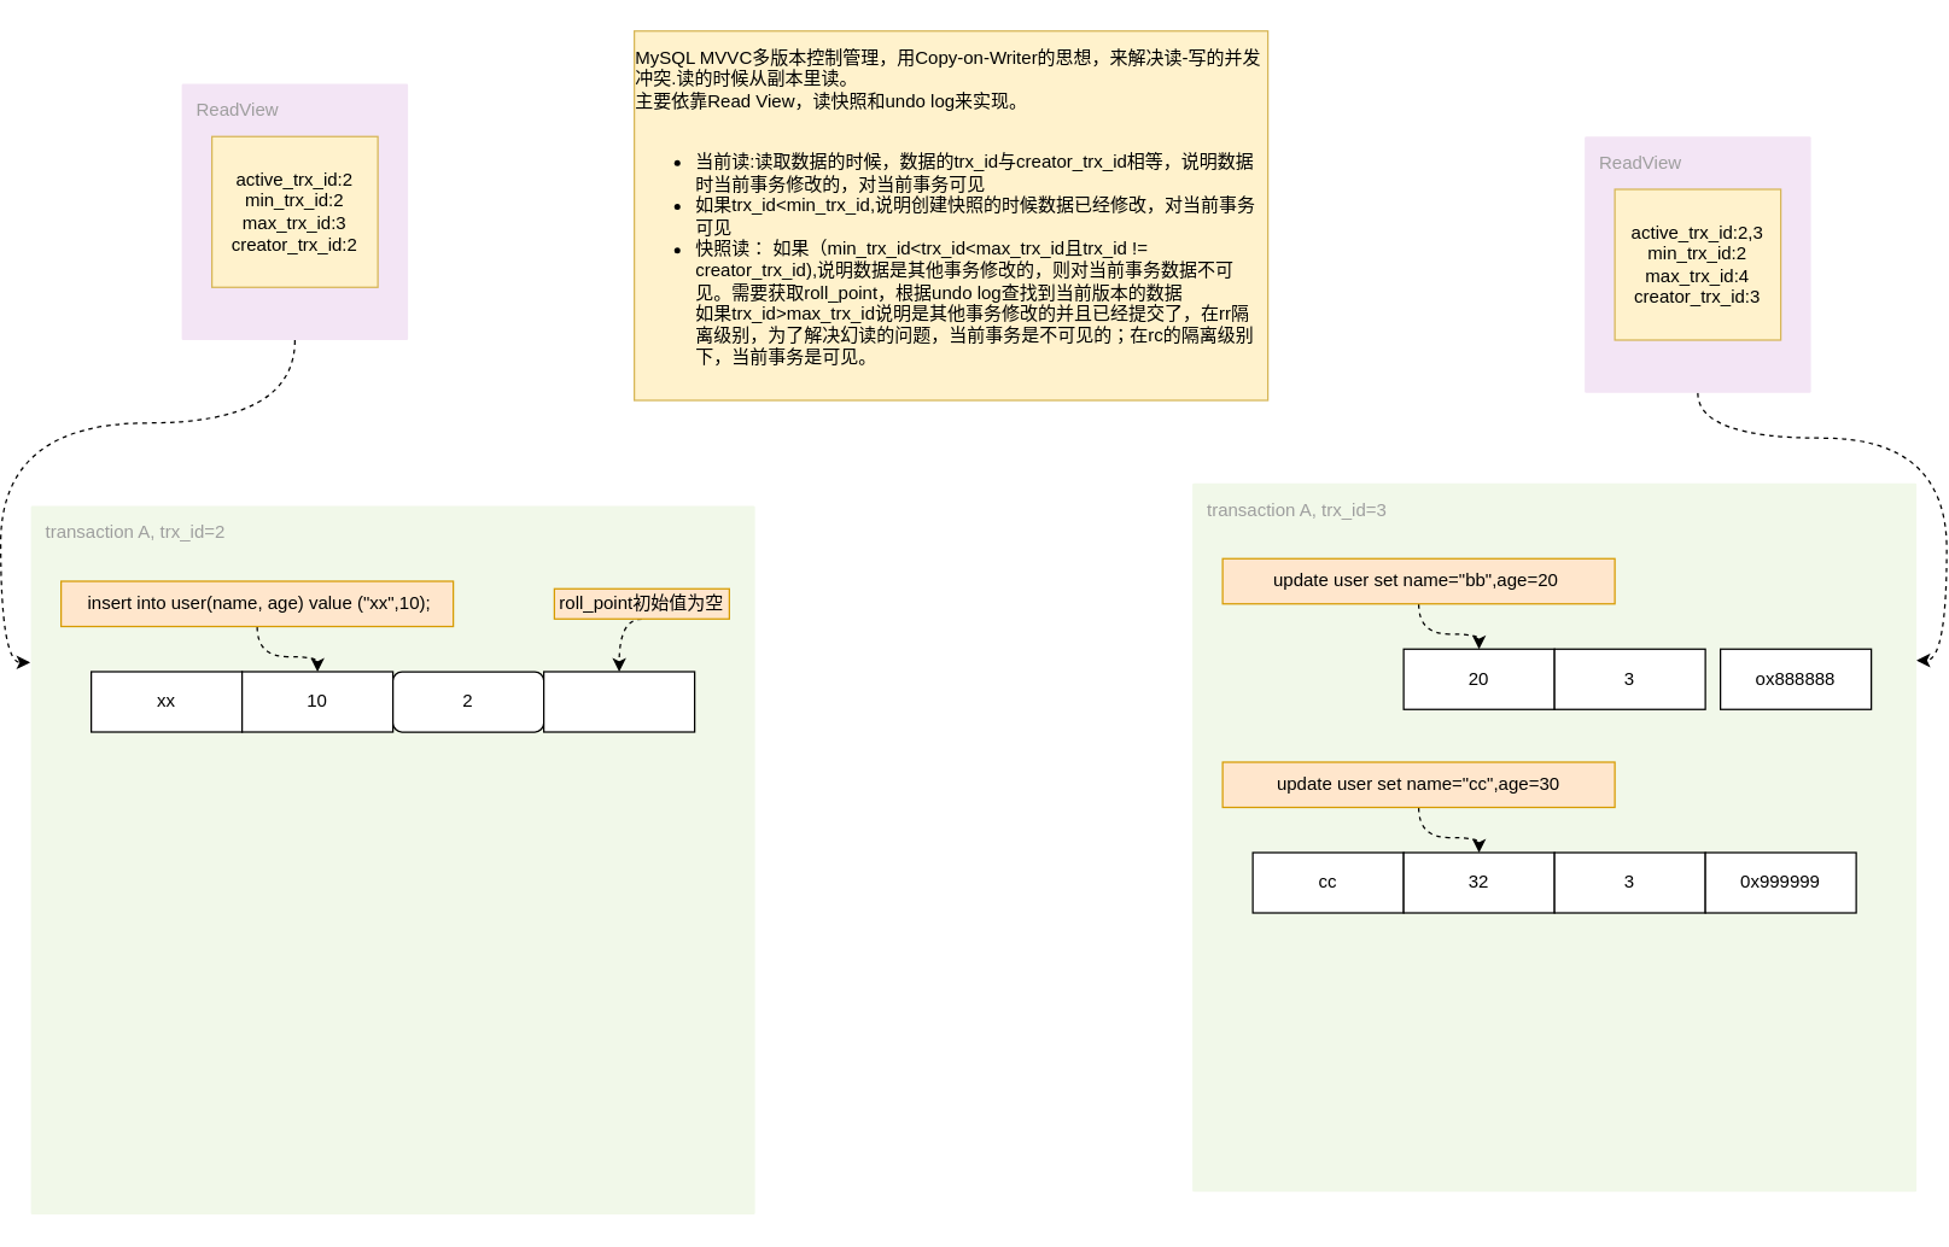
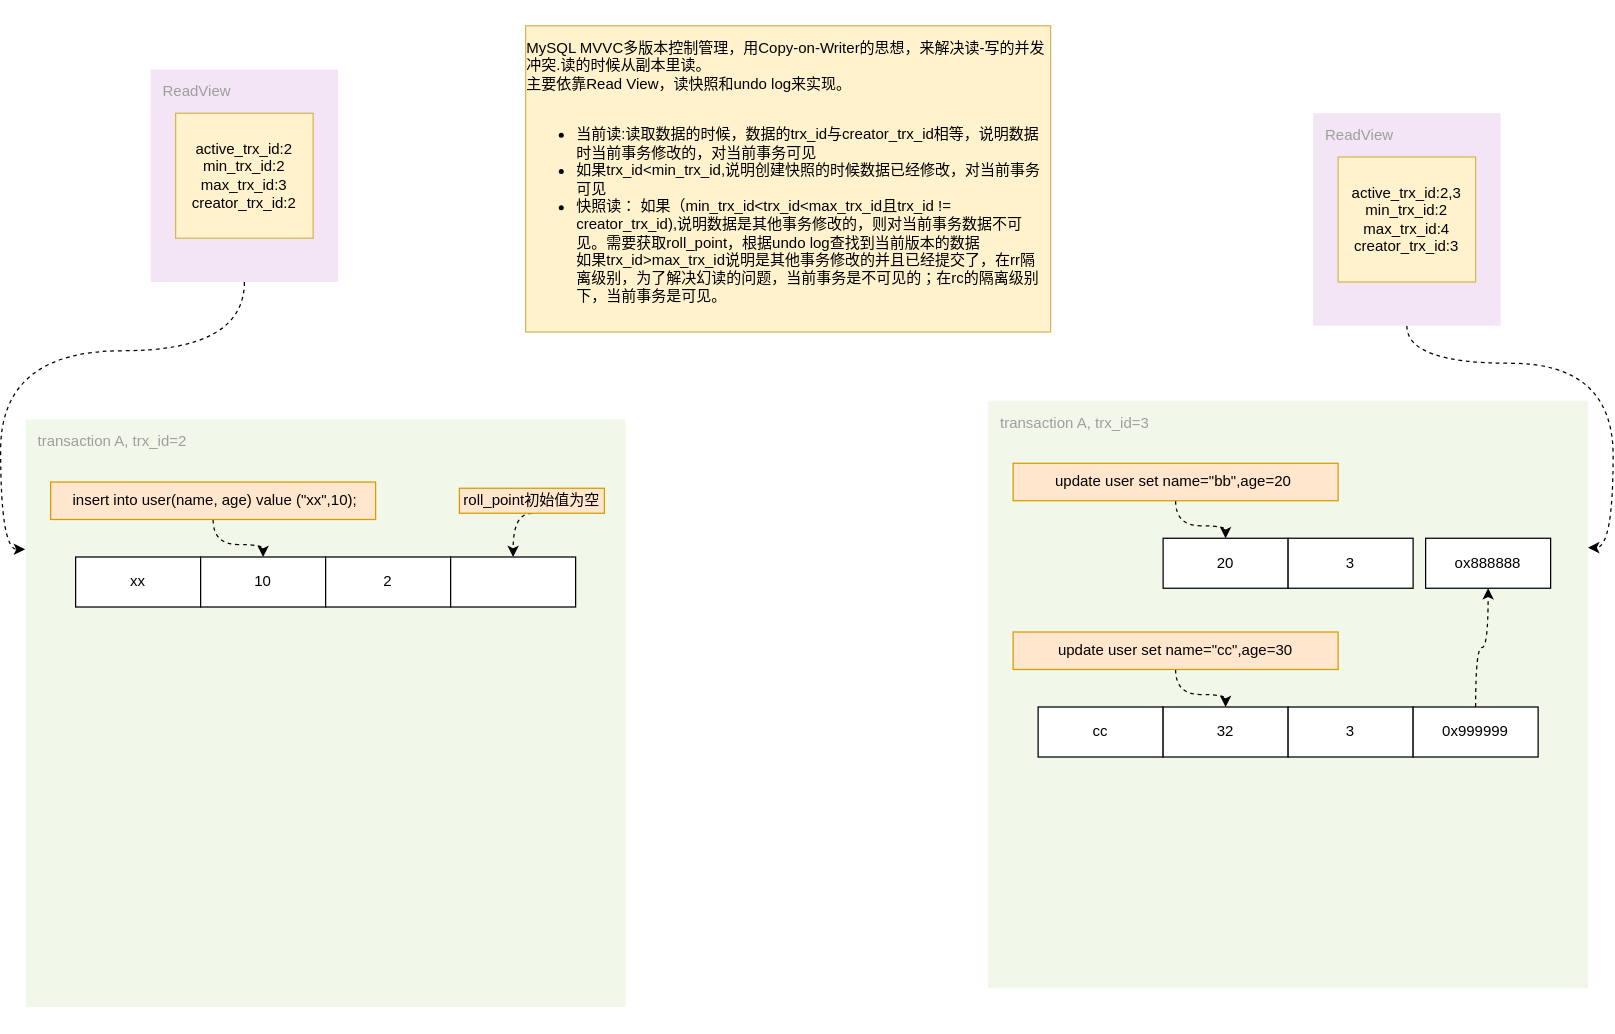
  <mxCell id="0" />
  <mxCell id="1" parent="0" />
  <mxCell id="2" value="transaction A, trx_id=2" style="sketch=0;points=[[0,0,0],[0.25,0,0],[0.5,0,0],[0.75,0,0],[1,0,0],[1,0.25,0],[1,0.5,0],[1,0.75,0],[1,1,0],[0.75,1,0],[0.5,1,0],[0.25,1,0],[0,1,0],[0,0.75,0],[0,0.5,0],[0,0.25,0]];rounded=1;absoluteArcSize=1;arcSize=2;html=1;strokeColor=none;gradientColor=none;shadow=0;dashed=0;fontSize=12;fontColor=#9E9E9E;align=left;verticalAlign=top;spacing=10;spacingTop=-4;fillColor=#F1F8E9;" vertex="1" parent="1"><mxGeometry y="335" width="480" height="470" as="geometry" x="20" /></mxCell>
  <mxCell id="3" value="&lt;div style=&quot;text-align: left&quot;&gt;&lt;span&gt;MySQL MVVC多版本控制管理，用Copy-on-Writer的思想，来解决读-写的并发冲突.读的时候从副本里读。&lt;/span&gt;&lt;/div&gt;&lt;div style=&quot;text-align: left&quot;&gt;&lt;span&gt;主要依靠Read View，读快照和undo log来实现。&lt;/span&gt;&lt;/div&gt;&lt;div style=&quot;text-align: left&quot;&gt;&lt;span&gt;&lt;br&gt;&lt;/span&gt;&lt;/div&gt;&lt;div style=&quot;text-align: left&quot;&gt;&lt;ul&gt;&lt;li&gt;当前读:读取数据的时候，数据的trx_id与creator_trx_id相等，说明数据时当前事务修改的，对当前事务可见&lt;/li&gt;&lt;li&gt;如果trx_id&amp;lt;min_trx_id,说明创建快照的时候数据已经修改，对当前事务可见&lt;/li&gt;&lt;li&gt;快照读： 如果（min_trx_id&amp;lt;trx_id&amp;lt;max_trx_id且trx_id != creator_trx_id),说明数据是其他事务修改的，则对当前事务数据不可见。需要获取roll_point，根据undo log查找到当前版本的数据&lt;br&gt;如果trx_id&amp;gt;max_trx_id说明是其他事务修改的并且已经提交了，在rr隔离级别，为了解决幻读的问题，当前事务是不可见的；在rc的隔离级别下，当前事务是可见。&lt;/li&gt;&lt;/ul&gt;&lt;/div&gt;" style="text;html=1;strokeColor=#d6b656;fillColor=#fff2cc;align=center;verticalAlign=middle;whiteSpace=wrap;rounded=0;" vertex="1" parent="1"><mxGeometry x="420" y="20" width="420" height="245" as="geometry" /></mxCell>
  <mxCell id="4" value="xx" style="rounded=0;whiteSpace=wrap;html=1;" vertex="1" parent="1"><mxGeometry x="60" y="445" width="100" height="40" as="geometry" /></mxCell>
  <mxCell id="5" value="10" style="rounded=0;whiteSpace=wrap;html=1;" vertex="1" parent="1"><mxGeometry x="160" y="445" width="100" height="40" as="geometry" /></mxCell>
- <mxCell id="6" value="2" style="whiteSpace=wrap;html=1;rounded=1;" vertex="1" parent="1"><mxGeometry x="260" y="445" width="100" height="40" as="geometry" /></mxCell>
+ <mxCell id="6" value="2" style="rounded=0;whiteSpace=wrap;html=1;" vertex="1" parent="1"><mxGeometry x="260" y="445" width="100" height="40" as="geometry" /></mxCell>
  <mxCell id="7" value="" style="rounded=0;whiteSpace=wrap;html=1;" vertex="1" parent="1"><mxGeometry x="360" y="445" width="100" height="40" as="geometry" /></mxCell>
  <mxCell id="8" style="edgeStyle=orthogonalEdgeStyle;rounded=0;orthogonalLoop=1;jettySize=auto;html=1;exitX=0.5;exitY=1;exitDx=0;exitDy=0;curved=1;dashed=1;" edge="1" parent="1" source="9" target="5"><mxGeometry relative="1" as="geometry" /></mxCell>
  <mxCell id="9" value="&amp;nbsp;insert into user(name, age) value (&quot;xx&quot;,10);" style="text;html=1;strokeColor=#d79b00;fillColor=#ffe6cc;align=center;verticalAlign=middle;whiteSpace=wrap;rounded=0;" vertex="1" parent="1"><mxGeometry x="40" y="385" width="260" height="30" as="geometry" /></mxCell>
  <mxCell id="10" style="edgeStyle=orthogonalEdgeStyle;curved=1;rounded=0;orthogonalLoop=1;jettySize=auto;html=1;exitX=0.5;exitY=1;exitDx=0;exitDy=0;entryX=0.5;entryY=0;entryDx=0;entryDy=0;dashed=1;" edge="1" parent="1" source="11" target="7"><mxGeometry relative="1" as="geometry" /></mxCell>
  <mxCell id="11" value="roll_point初始值为空" style="text;html=1;strokeColor=#d79b00;fillColor=#ffe6cc;align=center;verticalAlign=middle;whiteSpace=wrap;rounded=0;" vertex="1" parent="1"><mxGeometry x="367" y="390" width="116" height="20" as="geometry" /></mxCell>
  <mxCell id="12" style="edgeStyle=orthogonalEdgeStyle;curved=1;rounded=0;orthogonalLoop=1;jettySize=auto;html=1;exitX=0.5;exitY=1;exitDx=0;exitDy=0;exitPerimeter=0;entryX=-0.001;entryY=0.221;entryDx=0;entryDy=0;entryPerimeter=0;dashed=1;" edge="1" parent="1" source="13" target="2"><mxGeometry relative="1" as="geometry" /></mxCell>
  <mxCell id="13" value="ReadView" style="sketch=0;points=[[0,0,0],[0.25,0,0],[0.5,0,0],[0.75,0,0],[1,0,0],[1,0.25,0],[1,0.5,0],[1,0.75,0],[1,1,0],[0.75,1,0],[0.5,1,0],[0.25,1,0],[0,1,0],[0,0.75,0],[0,0.5,0],[0,0.25,0]];rounded=1;absoluteArcSize=1;arcSize=2;html=1;strokeColor=none;gradientColor=none;shadow=0;dashed=0;fontSize=12;fontColor=#9E9E9E;align=left;verticalAlign=top;spacing=10;spacingTop=-4;fillColor=#F3E5F5;" vertex="1" parent="1"><mxGeometry x="120" y="55" width="150" height="170" as="geometry" /></mxCell>
  <mxCell id="14" value="&lt;div&gt;&lt;span&gt;active_trx_id:2&lt;/span&gt;&lt;/div&gt;&lt;div&gt;&lt;span&gt;min_trx_id:2&lt;br&gt;max_trx_id:3&lt;br&gt;creator_trx_id:2&lt;/span&gt;&lt;/div&gt;" style="text;html=1;strokeColor=#d6b656;fillColor=#fff2cc;align=center;verticalAlign=middle;whiteSpace=wrap;rounded=0;" vertex="1" parent="1"><mxGeometry x="140" y="90" width="110" height="100" as="geometry" /></mxCell>
  <mxCell id="15" value="transaction A, trx_id=3" style="sketch=0;points=[[0,0,0],[0.25,0,0],[0.5,0,0],[0.75,0,0],[1,0,0],[1,0.25,0],[1,0.5,0],[1,0.75,0],[1,1,0],[0.75,1,0],[0.5,1,0],[0.25,1,0],[0,1,0],[0,0.75,0],[0,0.5,0],[0,0.25,0]];rounded=1;absoluteArcSize=1;arcSize=2;html=1;strokeColor=none;gradientColor=none;shadow=0;dashed=0;fontSize=12;fontColor=#9E9E9E;align=left;verticalAlign=top;spacing=10;spacingTop=-4;fillColor=#F1F8E9;" vertex="1" parent="1"><mxGeometry x="790" y="320" width="480" height="470" as="geometry" /></mxCell>
  <mxCell id="16" style="edgeStyle=orthogonalEdgeStyle;curved=1;rounded=0;orthogonalLoop=1;jettySize=auto;html=1;exitX=0.5;exitY=1;exitDx=0;exitDy=0;exitPerimeter=0;entryX=1;entryY=0.25;entryDx=0;entryDy=0;entryPerimeter=0;dashed=1;" edge="1" parent="1" source="17" target="15"><mxGeometry relative="1" as="geometry" /></mxCell>
  <mxCell id="17" value="ReadView" style="sketch=0;points=[[0,0,0],[0.25,0,0],[0.5,0,0],[0.75,0,0],[1,0,0],[1,0.25,0],[1,0.5,0],[1,0.75,0],[1,1,0],[0.75,1,0],[0.5,1,0],[0.25,1,0],[0,1,0],[0,0.75,0],[0,0.5,0],[0,0.25,0]];rounded=1;absoluteArcSize=1;arcSize=2;html=1;strokeColor=none;gradientColor=none;shadow=0;dashed=0;fontSize=12;fontColor=#9E9E9E;align=left;verticalAlign=top;spacing=10;spacingTop=-4;fillColor=#F3E5F5;" vertex="1" parent="1"><mxGeometry x="1050" y="90" width="150" height="170" as="geometry" /></mxCell>
  <mxCell id="18" value="&lt;div&gt;&lt;span&gt;active_trx_id:2,3&lt;/span&gt;&lt;/div&gt;&lt;div&gt;&lt;span&gt;min_trx_id:2&lt;br&gt;max_trx_id:4&lt;br&gt;creator_trx_id:3&lt;/span&gt;&lt;/div&gt;" style="text;html=1;strokeColor=#d6b656;fillColor=#fff2cc;align=center;verticalAlign=middle;whiteSpace=wrap;rounded=0;" vertex="1" parent="1"><mxGeometry x="1070" y="125" width="110" height="100" as="geometry" /></mxCell>
  <mxCell id="19" value="20" style="rounded=0;whiteSpace=wrap;html=1;" vertex="1" parent="1"><mxGeometry x="930" y="430" width="100" height="40" as="geometry" /></mxCell>
  <mxCell id="20" value="3" style="rounded=0;whiteSpace=wrap;html=1;" vertex="1" parent="1"><mxGeometry x="1030" y="430" width="100" height="40" as="geometry" /></mxCell>
  <mxCell id="21" value="ox888888" style="rounded=0;whiteSpace=wrap;html=1;" vertex="1" parent="1"><mxGeometry x="1140" y="430" width="100" height="40" as="geometry" /></mxCell>
  <mxCell id="22" style="edgeStyle=orthogonalEdgeStyle;rounded=0;orthogonalLoop=1;jettySize=auto;html=1;exitX=0.5;exitY=1;exitDx=0;exitDy=0;curved=1;dashed=1;" edge="1" parent="1" source="23" target="19"><mxGeometry relative="1" as="geometry" /></mxCell>
  <mxCell id="23" value="update user set name=&quot;bb&quot;,age=20&amp;nbsp;" style="text;html=1;strokeColor=#d79b00;fillColor=#ffe6cc;align=center;verticalAlign=middle;whiteSpace=wrap;rounded=0;" vertex="1" parent="1"><mxGeometry x="810" y="370" width="260" height="30" as="geometry" /></mxCell>
  <mxCell id="24" value="cc" style="rounded=0;whiteSpace=wrap;html=1;" vertex="1" parent="1"><mxGeometry x="830" y="565" width="100" height="40" as="geometry" /></mxCell>
  <mxCell id="25" value="32" style="rounded=0;whiteSpace=wrap;html=1;" vertex="1" parent="1"><mxGeometry x="930" y="565" width="100" height="40" as="geometry" /></mxCell>
  <mxCell id="26" value="3" style="rounded=0;whiteSpace=wrap;html=1;" vertex="1" parent="1"><mxGeometry x="1030" y="565" width="100" height="40" as="geometry" /></mxCell>
+ <mxCell id="27" style="edgeStyle=orthogonalEdgeStyle;curved=1;rounded=0;orthogonalLoop=1;jettySize=auto;html=1;exitX=0.5;exitY=0;exitDx=0;exitDy=0;dashed=1;" edge="1" parent="1" source="28" target="21"><mxGeometry relative="1" as="geometry" /></mxCell>
  <mxCell id="28" value="0x999999" style="rounded=0;whiteSpace=wrap;html=1;" vertex="1" parent="1"><mxGeometry x="1130" y="565" width="100" height="40" as="geometry" /></mxCell>
  <mxCell id="29" style="edgeStyle=orthogonalEdgeStyle;rounded=0;orthogonalLoop=1;jettySize=auto;html=1;exitX=0.5;exitY=1;exitDx=0;exitDy=0;curved=1;dashed=1;" edge="1" parent="1" source="30" target="25"><mxGeometry relative="1" as="geometry" /></mxCell>
  <mxCell id="30" value="update user set name=&quot;cc&quot;,age=30" style="text;html=1;strokeColor=#d79b00;fillColor=#ffe6cc;align=center;verticalAlign=middle;whiteSpace=wrap;rounded=0;" vertex="1" parent="1"><mxGeometry x="810" y="505" width="260" height="30" as="geometry" /></mxCell>
